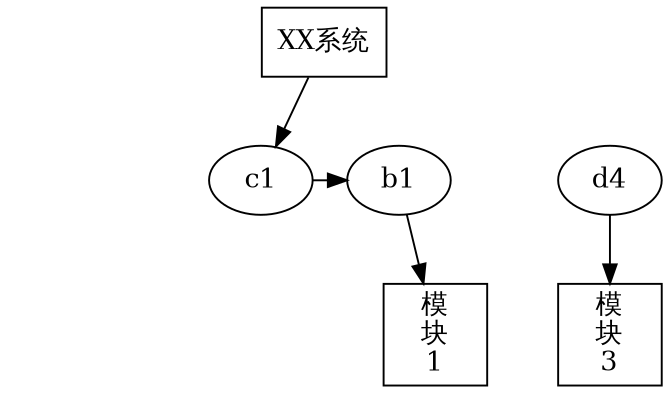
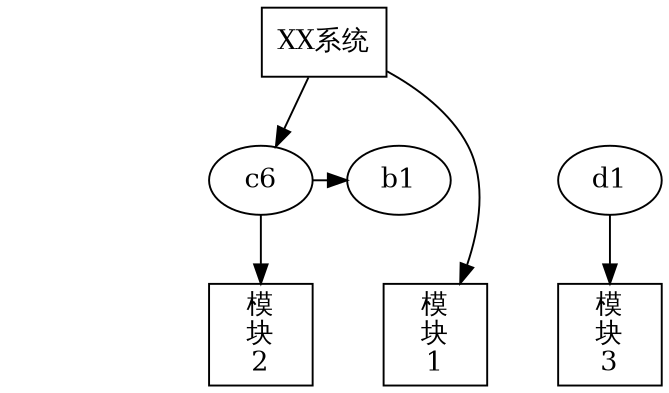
  digraph {
    l1 [style=invis]
    n2 [label="XX系统" shape=box]
    l2 [style=invis]
    b1 [group=x]
-   c1 [group=x]
-   d1 [label=d4]
+   c1 [group=x label=c6]
+   d1
    l3 [style=invis]
    n8 [label="模\n块\n1" shape=box]
+   n9 [label="模\n块\n2" shape=box]
    n10 [label="模\n块\n3" shape=box]
    subgraph sub_1 {
      rank=min
      l1
      n2
    }
    subgraph sub_2 {
      rank=same
      l2
      b1
      c1
      d1
    }
    subgraph sub_3 {
      rank=max
      l3
      n8
+     n9
      n10
    }
    l1 -> l2 [style=invis]
    n2 -> c1
    l2 -> l3 [style=invis]
-   b1 -> n8
+   n2 -> n8
    c1 -> b1 [weight=10]
+   c1 -> n9
    d1 -> n10
  }
